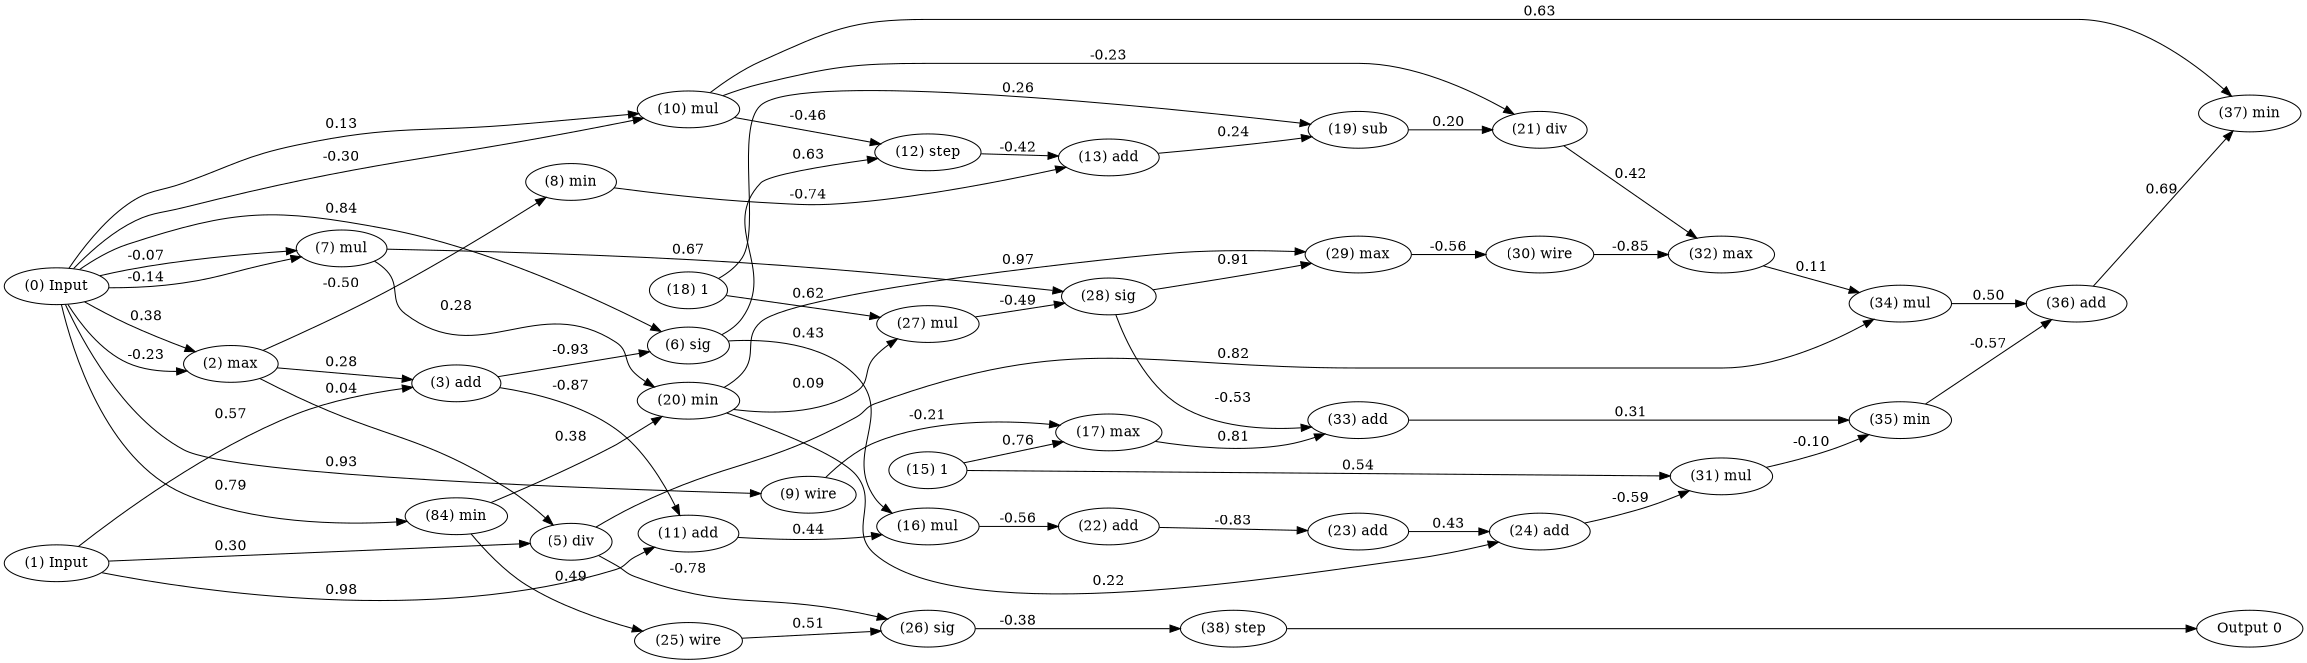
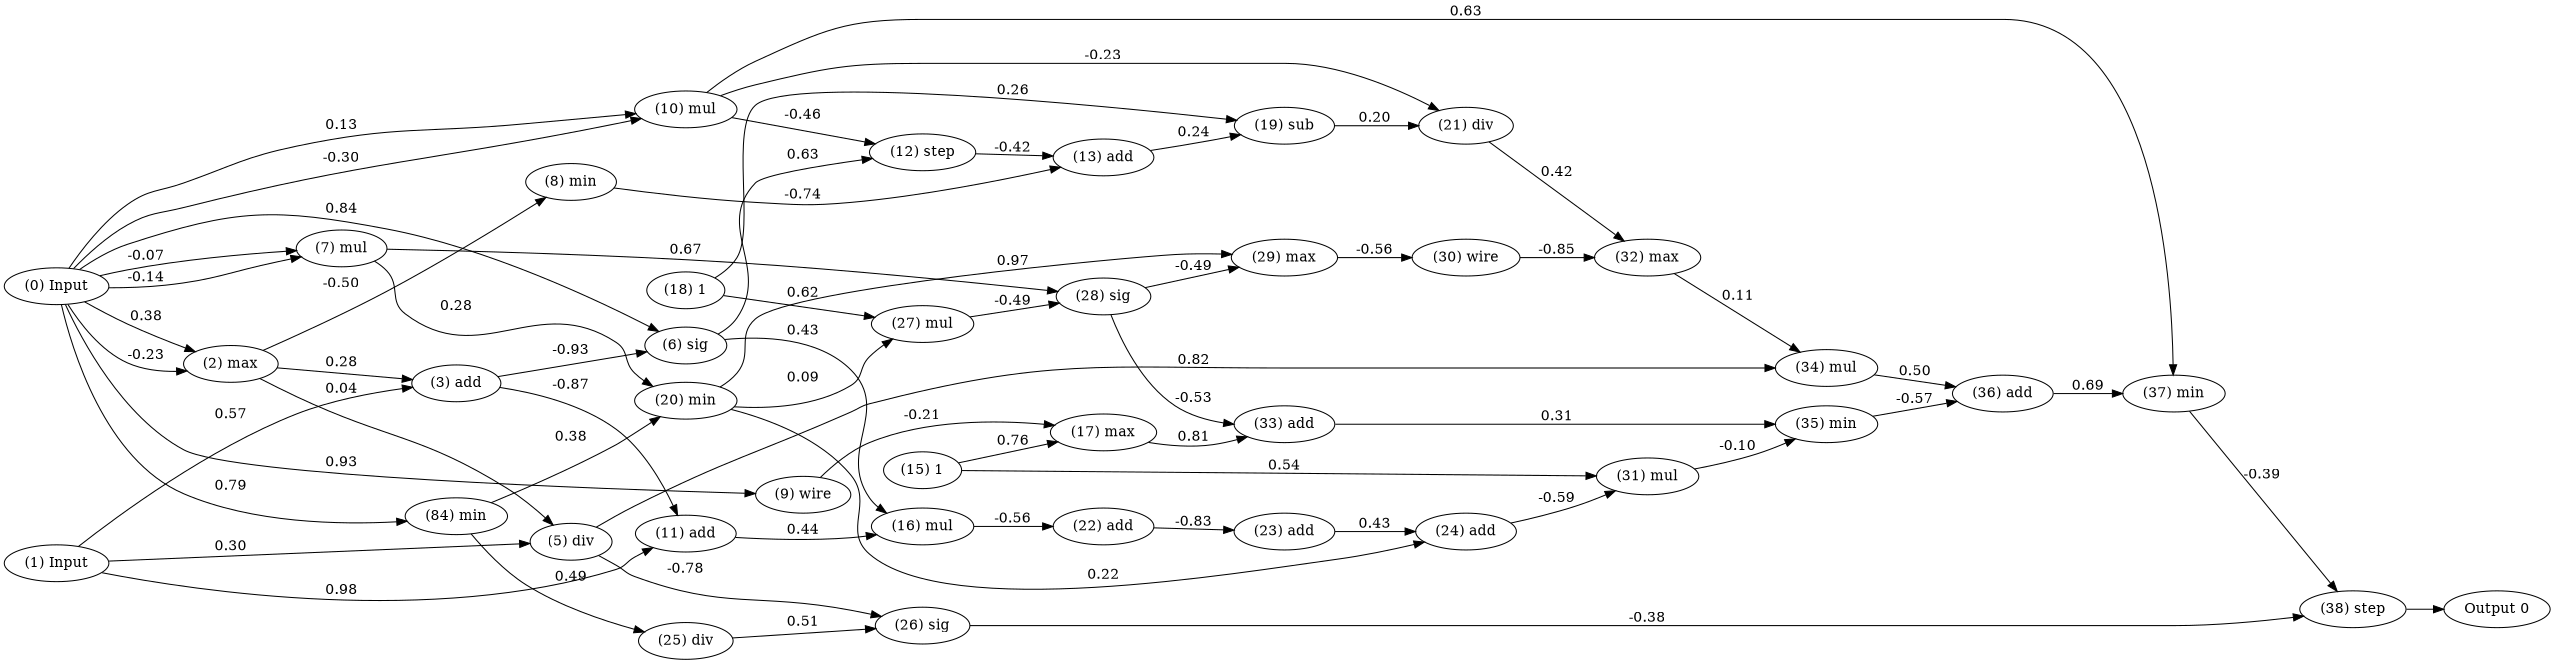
  digraph {
    rankdir=LR
    node [color=black fontcolor=black labelfontcolor=black]
    edge [bold=true color=black fontcolor=black labelfontcolor=black]
    n1 [label="(0) Input"]
    n2 [label="(1) Input"]
    n3 [label="Output 0"]
    n4 [label="(2) max"]
    n5 [label="(6) sig"]
    n6 [label="(7) mul"]
    n7 [label="(9) wire"]
    n8 [label="(10) mul"]
    n9 [label="(84) min"]
    n10 [label="(3) add"]
    n11 [label="(5) div"]
    n12 [label="(11) add"]
    n13 [label="(8) min"]
    n14 [label="(12) step"]
    n15 [label="(16) mul"]
    n16 [label="(20) min"]
    n17 [label="(28) sig"]
    n18 [label="(17) max"]
    n19 [label="(21) div"]
    n20 [label="(37) min"]
-   n21 [label="(25) wire"]
+   n21 [label="(25) div"]
    n22 [label="(26) sig"]
    n23 [label="(34) mul"]
    n24 [label="(13) add"]
    n25 [label="(23) add"]
    n26 [label="(24) add"]
    n27 [label="(38) step"]
    n28 [label="(36) add"]
    n29 [label="(22) add"]
    n30 [label="(27) mul"]
    n31 [label="(29) max"]
    n32 [label="(33) add"]
    n33 [label="(19) sub"]
    n34 [label="(32) max"]
    n35 [label="(15) 1"]
    n36 [label="(31) mul"]
    n37 [label="(35) min"]
    n38 [label="(18) 1"]
    n39 [label="(30) wire"]
    subgraph sub_1 {
      rank=source
      n1
      n2
    }
    subgraph sub_2 {
      rank=max
      n3
    }
    n1 -> n4 [label=-0.23]
    n1 -> n4 [label=0.38]
    n1 -> n5 [label=0.84]
    n1 -> n6 [label=-0.14]
    n1 -> n6 [label=-0.07]
    n1 -> n7 [label=0.93]
    n1 -> n8 [label=-0.30]
    n1 -> n8 [label=0.13]
    n1 -> n9 [label=0.79]
    n2 -> n10 [label=0.57]
    n2 -> n11 [label=0.30]
    n2 -> n12 [label=0.98]
    n4 -> n10 [label=0.28]
    n4 -> n11 [label=0.04]
    n4 -> n13 [label=-0.50]
    n5 -> n14 [label=0.63]
    n5 -> n15 [label=0.43]
    n6 -> n16 [label=0.28]
    n6 -> n17 [label=0.67]
    n7 -> n18 [label=-0.21]
    n8 -> n14 [label=-0.46]
    n8 -> n19 [label=-0.23]
    n8 -> n20 [label=0.63]
    n9 -> n16 [label=0.38]
    n9 -> n21 [label=0.49]
    n10 -> n5 [label=-0.93]
    n10 -> n12 [label=-0.87]
    n11 -> n22 [label=-0.78]
    n11 -> n23 [label=0.82]
    n12 -> n15 [label=0.44]
    n13 -> n24 [label=-0.74]
    n14 -> n24 [label=-0.42]
    n15 -> n29 [label=-0.56]
    n16 -> n26 [label=0.22]
    n16 -> n30 [label=0.09]
    n16 -> n31 [label=0.97]
-   n17 -> n31 [label=0.91]
+   n17 -> n31 [label=-0.49]
    n17 -> n32 [label=-0.53]
    n18 -> n32 [label=0.81]
    n19 -> n34 [label=0.42]
+   n20 -> n27 [label=-0.39]
    n21 -> n22 [label=0.51]
    n22 -> n27 [label=-0.38]
    n23 -> n28 [label=0.50]
    n24 -> n33 [label=0.24]
    n25 -> n26 [label=0.43]
    n26 -> n36 [label=-0.59]
    n27 -> n3
    n28 -> n20 [label=0.69]
    n29 -> n25 [label=-0.83]
    n30 -> n17 [label=-0.49]
    n31 -> n39 [label=-0.56]
    n32 -> n37 [label=0.31]
    n33 -> n19 [label=0.20]
    n34 -> n23 [label=0.11]
    n35 -> n18 [label=0.76]
    n35 -> n36 [label=0.54]
    n36 -> n37 [label=-0.10]
    n37 -> n28 [label=-0.57]
    n38 -> n30 [label=0.62]
    n38 -> n33 [label=0.26]
    n39 -> n34 [label=-0.85]
  }
